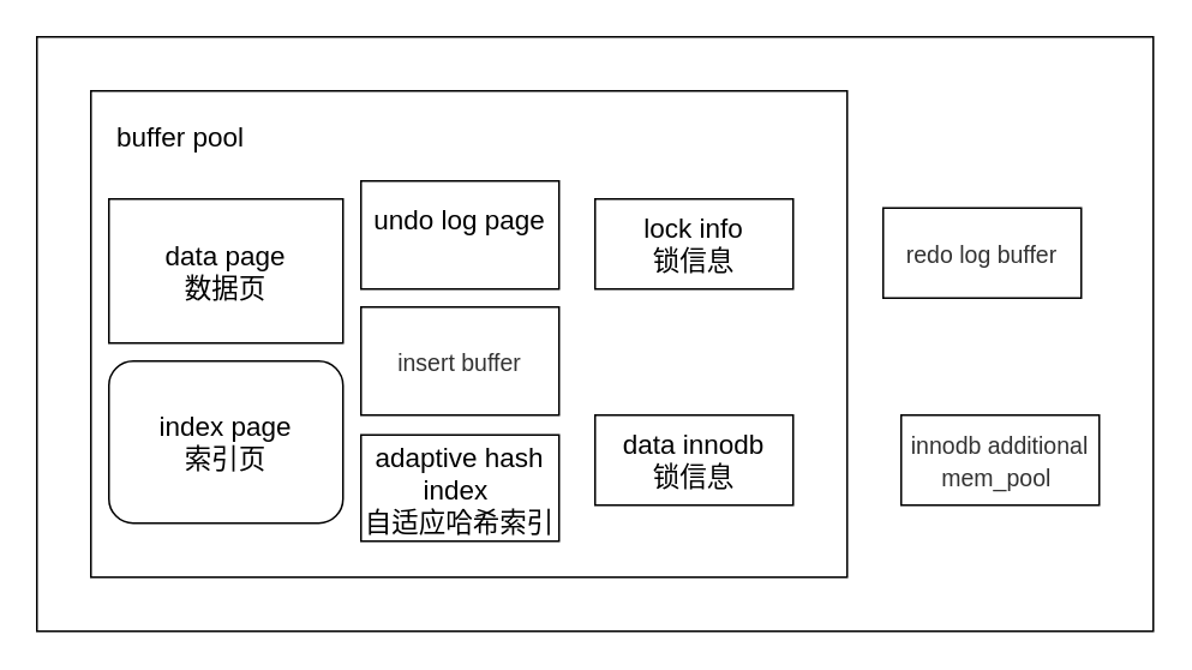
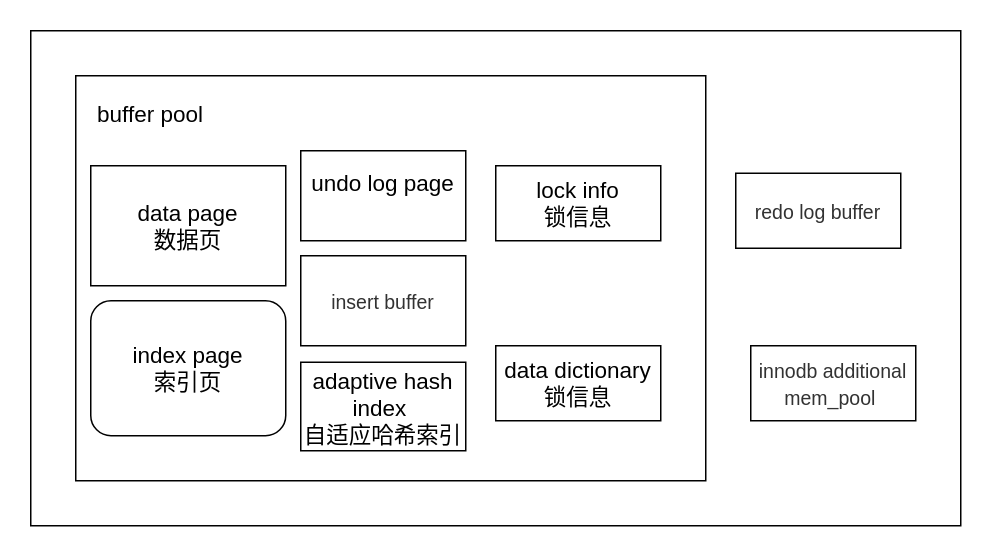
  <mxCell id="0" />
  <mxCell id="1" parent="0" />
  <mxCell id="2" value="" style="rounded=0;whiteSpace=wrap;html=1;" vertex="1" parent="1"><mxGeometry x="20" y="20" width="620" height="330" as="geometry" /></mxCell>
  <mxCell id="3" value="" style="rounded=0;whiteSpace=wrap;html=1;" vertex="1" parent="1"><mxGeometry x="50" y="50" width="420" height="270" as="geometry" /></mxCell>
  <mxCell id="4" value="buffer pool" style="text;html=1;strokeColor=none;fillColor=none;align=center;verticalAlign=middle;whiteSpace=wrap;rounded=0;fontSize=15;" vertex="1" parent="1"><mxGeometry x="60" y="60" width="80" height="30" as="geometry" /></mxCell>
  <mxCell id="5" value="&lt;div class=&quot;mind-clipboard&quot;&gt;data page&lt;div&gt;数据页&lt;/div&gt;&lt;/div&gt;" style="rounded=0;whiteSpace=wrap;html=1;fontSize=15;" vertex="1" parent="1"><mxGeometry x="60" y="110" width="130" height="80" as="geometry" /></mxCell>
  <mxCell id="6" value="&lt;div class=&quot;mind-clipboard&quot;&gt;&lt;div class=&quot;mind-clipboard&quot;&gt;index page&lt;div&gt;索引页&lt;/div&gt;&lt;/div&gt;&lt;/div&gt;" style="whiteSpace=wrap;html=1;fontSize=15;rounded=1;" vertex="1" parent="1"><mxGeometry x="60" y="200" width="130" height="90" as="geometry" /></mxCell>
  <mxCell id="7" value="&lt;div class=&quot;mind-clipboard&quot;&gt;undo log page&lt;div&gt;&lt;br&gt;&lt;/div&gt;&lt;/div&gt;" style="rounded=0;whiteSpace=wrap;html=1;fontSize=15;" vertex="1" parent="1"><mxGeometry x="200" y="100" width="110" height="60" as="geometry" /></mxCell>
  <mxCell id="8" value="&lt;span style=&quot;color: rgb(50 , 50 , 50) ; font-size: 13px ; background-color: rgba(255 , 255 , 255 , 0.01)&quot;&gt;insert buffer&lt;/span&gt;" style="rounded=0;whiteSpace=wrap;html=1;fontSize=15;" vertex="1" parent="1"><mxGeometry x="200" y="170" width="110" height="60" as="geometry" /></mxCell>
  <mxCell id="9" value="&lt;div class=&quot;mind-clipboard&quot;&gt;adaptive hash index&amp;nbsp;&lt;div&gt;自适应哈希索引&lt;/div&gt;&lt;/div&gt;" style="rounded=0;whiteSpace=wrap;html=1;fontSize=15;" vertex="1" parent="1"><mxGeometry x="200" y="241" width="110" height="59" as="geometry" /></mxCell>
  <mxCell id="10" value="&lt;div class=&quot;mind-clipboard&quot;&gt;lock info&lt;div&gt;锁信息&lt;/div&gt;&lt;/div&gt;" style="rounded=0;whiteSpace=wrap;html=1;fontSize=15;" vertex="1" parent="1"><mxGeometry x="330" y="110" width="110" height="50" as="geometry" /></mxCell>
- <mxCell id="11" value="&lt;div class=&quot;mind-clipboard&quot;&gt;&lt;div&gt;data innodb&lt;/div&gt;&lt;div&gt;锁信息&lt;/div&gt;&lt;/div&gt;" style="rounded=0;whiteSpace=wrap;html=1;fontSize=15;" vertex="1" parent="1"><mxGeometry x="330" y="230" width="110" height="50" as="geometry" /></mxCell>
+ <mxCell id="11" value="&lt;div class=&quot;mind-clipboard&quot;&gt;&lt;div&gt;data dictionary&lt;/div&gt;&lt;div&gt;锁信息&lt;/div&gt;&lt;/div&gt;" style="rounded=0;whiteSpace=wrap;html=1;fontSize=15;" vertex="1" parent="1"><mxGeometry x="330" y="230" width="110" height="50" as="geometry" /></mxCell>
  <mxCell id="12" value="&lt;div class=&quot;mind-clipboard&quot;&gt;&lt;span style=&quot;color: rgb(50 , 50 , 50) ; font-size: 13px ; background-color: rgba(255 , 255 , 255 , 0.01)&quot;&gt;redo log buffer&lt;/span&gt;&lt;br&gt;&lt;/div&gt;" style="rounded=0;whiteSpace=wrap;html=1;fontSize=15;" vertex="1" parent="1"><mxGeometry x="490" y="115" width="110" height="50" as="geometry" /></mxCell>
  <mxCell id="13" value="&lt;div class=&quot;mind-clipboard&quot;&gt;&lt;span style=&quot;color: rgb(50 , 50 , 50) ; font-size: 13px ; background-color: rgba(255 , 255 , 255 , 0.01)&quot;&gt;innodb additional mem_pool&amp;nbsp;&lt;/span&gt;&lt;br&gt;&lt;/div&gt;" style="rounded=0;whiteSpace=wrap;html=1;fontSize=15;" vertex="1" parent="1"><mxGeometry x="500" y="230" width="110" height="50" as="geometry" /></mxCell>
